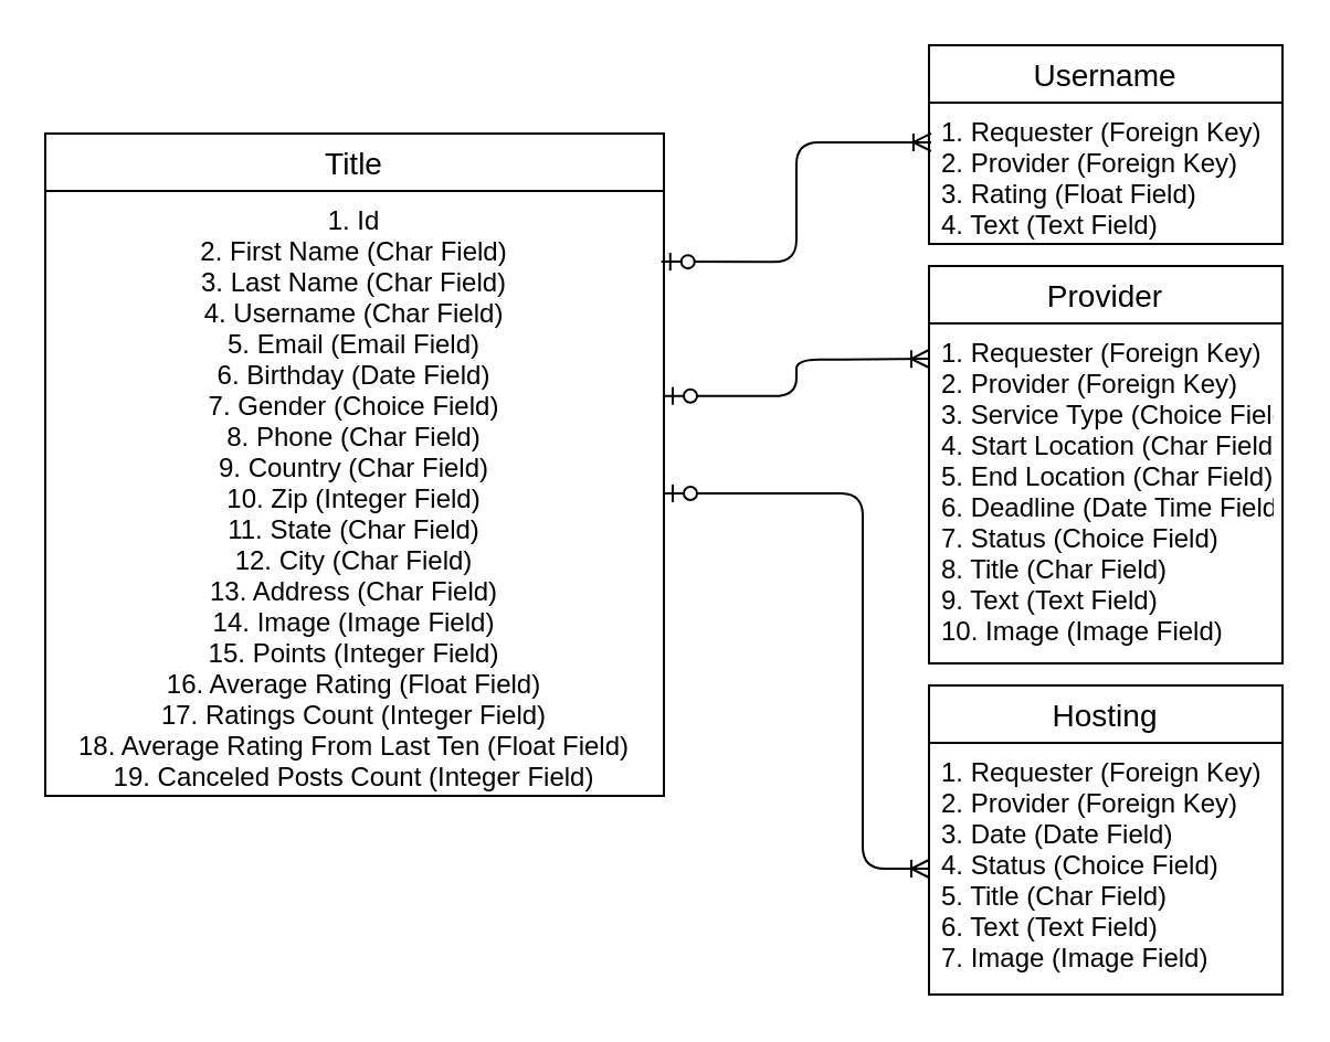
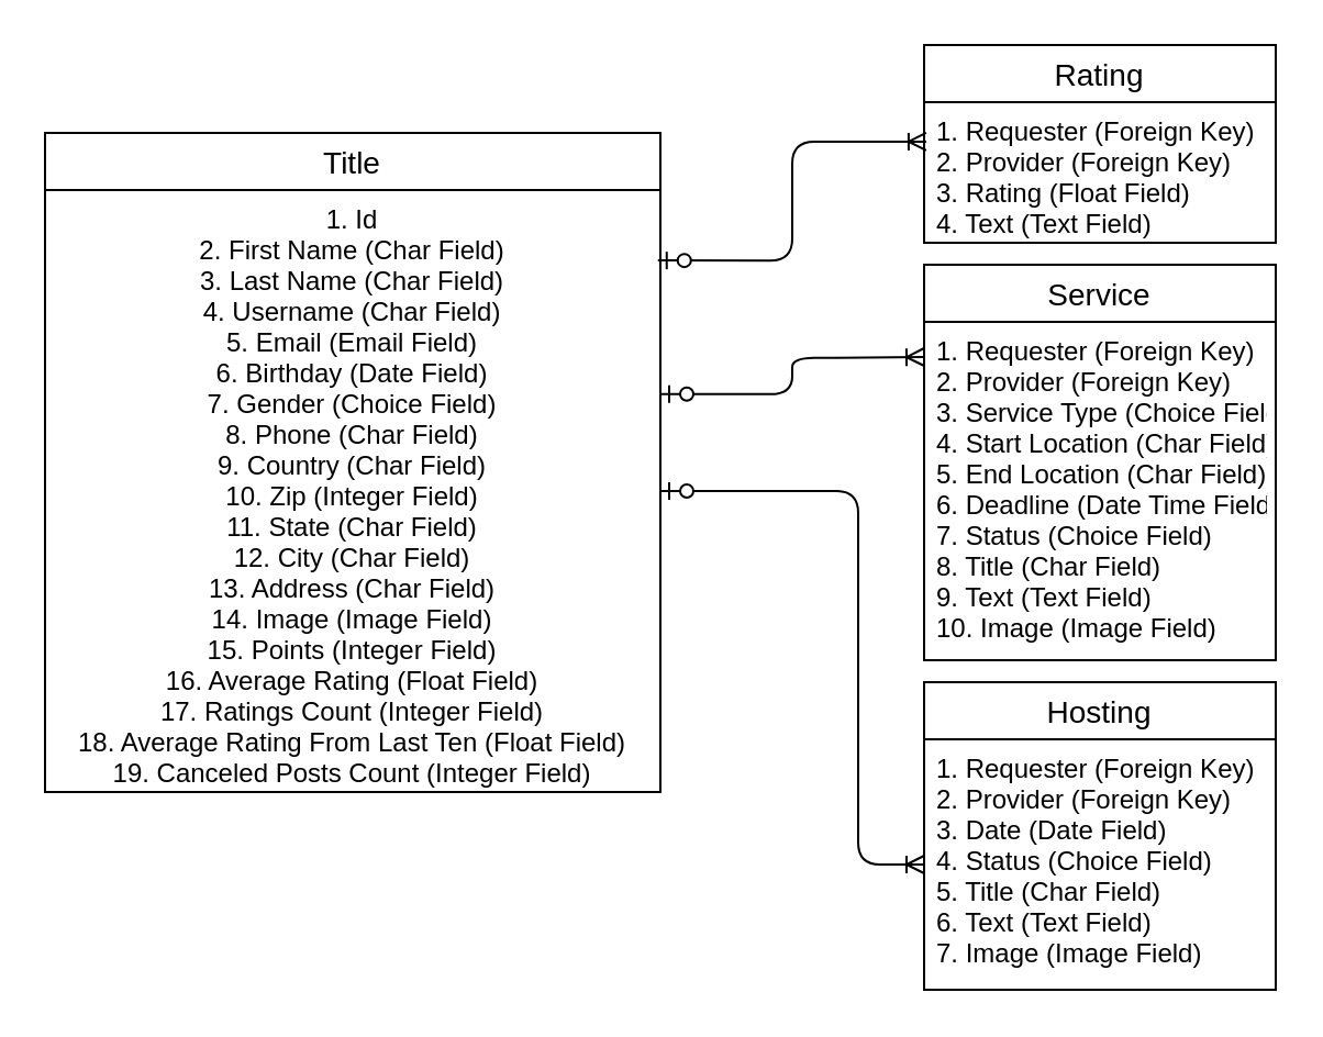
  <mxCell id="0" />
  <mxCell id="1" parent="0" />
  <mxCell id="2" value="Title" style="swimlane;fontStyle=0;childLayout=stackLayout;horizontal=1;startSize=26;horizontalStack=0;resizeParent=1;resizeParentMax=0;resizeLast=0;collapsible=1;marginBottom=0;align=center;fontSize=14;" parent="1" vertex="1"><mxGeometry x="20" y="60" width="280" height="300" as="geometry" /></mxCell>
  <mxCell id="3" value="1. Id&#10;2. First Name (Char Field)&#10;3. Last Name (Char Field)&#10;4. Username (Char Field)&#10;5. Email (Email Field)&#10;6. Birthday (Date Field)&#10;7. Gender (Choice Field)&#10;8. Phone (Char Field)&#10;9. Country (Char Field)&#10;10. Zip (Integer Field)&#10;11. State (Char Field)&#10;12. City (Char Field)&#10;13. Address (Char Field)&#10;14. Image (Image Field)&#10;15. Points (Integer Field)&#10;16. Average Rating (Float Field)&#10;17. Ratings Count (Integer Field)&#10;18. Average Rating From Last Ten (Float Field)&#10;19. Canceled Posts Count (Integer Field)&#10;" style="text;strokeColor=none;fillColor=none;spacingLeft=4;spacingRight=4;overflow=hidden;rotatable=0;points=[[0,0.5],[1,0.5]];portConstraint=eastwest;fontSize=12;align=center;" parent="2" vertex="1"><mxGeometry y="26" width="280" height="274" as="geometry" /></mxCell>
  <mxCell id="4" value="" style="edgeStyle=orthogonalEdgeStyle;fontSize=12;html=1;endArrow=ERoneToMany;startArrow=ERzeroToOne;exitX=0.996;exitY=0.117;exitDx=0;exitDy=0;exitPerimeter=0;entryX=0.006;entryY=0.281;entryDx=0;entryDy=0;entryPerimeter=0;" parent="1" source="3" target="6" edge="1"><mxGeometry width="100" height="100" relative="1" as="geometry"><mxPoint x="360" y="300" as="sourcePoint" /><mxPoint x="340" y="40" as="targetPoint" /></mxGeometry></mxCell>
- <mxCell id="5" value="Username" style="swimlane;fontStyle=0;childLayout=stackLayout;horizontal=1;startSize=26;horizontalStack=0;resizeParent=1;resizeParentMax=0;resizeLast=0;collapsible=1;marginBottom=0;align=center;fontSize=14;" parent="1" vertex="1"><mxGeometry x="420" width="160" height="90" as="geometry" y="20" /></mxCell>
+ <mxCell id="5" value="Rating" style="swimlane;fontStyle=0;childLayout=stackLayout;horizontal=1;startSize=26;horizontalStack=0;resizeParent=1;resizeParentMax=0;resizeLast=0;collapsible=1;marginBottom=0;align=center;fontSize=14;" parent="1" vertex="1"><mxGeometry x="420" width="160" height="90" as="geometry" y="20" /></mxCell>
  <mxCell id="6" value="1. Requester (Foreign Key)&#10;2. Provider (Foreign Key)&#10;3. Rating (Float Field)&#10;4. Text (Text Field)&#10;" style="text;strokeColor=none;fillColor=none;spacingLeft=4;spacingRight=4;overflow=hidden;rotatable=0;points=[[0,0.5],[1,0.5]];portConstraint=eastwest;fontSize=12;" parent="5" vertex="1"><mxGeometry y="26" width="160" height="64" as="geometry" /></mxCell>
- <mxCell id="7" value="Provider" style="swimlane;fontStyle=0;childLayout=stackLayout;horizontal=1;startSize=26;horizontalStack=0;resizeParent=1;resizeParentMax=0;resizeLast=0;collapsible=1;marginBottom=0;align=center;fontSize=14;" parent="1" vertex="1"><mxGeometry x="420" y="120" width="160" height="180" as="geometry" /></mxCell>
+ <mxCell id="7" value="Service" style="swimlane;fontStyle=0;childLayout=stackLayout;horizontal=1;startSize=26;horizontalStack=0;resizeParent=1;resizeParentMax=0;resizeLast=0;collapsible=1;marginBottom=0;align=center;fontSize=14;" parent="1" vertex="1"><mxGeometry x="420" y="120" width="160" height="180" as="geometry" /></mxCell>
  <mxCell id="8" value="1. Requester (Foreign Key)&#10;2. Provider (Foreign Key)&#10;3. Service Type (Choice Field)&#10;4. Start Location (Char Field)&#10;5. End Location (Char Field)&#10;6. Deadline (Date Time Field)&#10;7. Status (Choice Field)&#10;8. Title (Char Field)&#10;9. Text (Text Field)&#10;10. Image (Image Field)&#10;" style="text;strokeColor=none;fillColor=none;spacingLeft=4;spacingRight=4;overflow=hidden;rotatable=0;points=[[0,0.5],[1,0.5]];portConstraint=eastwest;fontSize=12;" parent="7" vertex="1"><mxGeometry y="26" width="160" height="154" as="geometry" /></mxCell>
  <mxCell id="9" value="Hosting" style="swimlane;fontStyle=0;childLayout=stackLayout;horizontal=1;startSize=26;horizontalStack=0;resizeParent=1;resizeParentMax=0;resizeLast=0;collapsible=1;marginBottom=0;align=center;fontSize=14;" parent="1" vertex="1"><mxGeometry x="420" y="310" width="160" height="140" as="geometry" /></mxCell>
  <mxCell id="10" value="1. Requester (Foreign Key)&#10;2. Provider (Foreign Key)&#10;3. Date (Date Field)&#10;4. Status (Choice Field)&#10;5. Title (Char Field)&#10;6. Text (Text Field)&#10;7. Image (Image Field)&#10;" style="text;strokeColor=none;fillColor=none;spacingLeft=4;spacingRight=4;overflow=hidden;rotatable=0;points=[[0,0.5],[1,0.5]];portConstraint=eastwest;fontSize=12;" parent="9" vertex="1"><mxGeometry y="26" width="160" height="114" as="geometry" /></mxCell>
  <mxCell id="11" value="" style="edgeStyle=orthogonalEdgeStyle;fontSize=12;html=1;endArrow=ERoneToMany;startArrow=ERzeroToOne;exitX=1;exitY=0.339;exitDx=0;exitDy=0;exitPerimeter=0;" parent="1" source="3" edge="1"><mxGeometry width="100" height="100" relative="1" as="geometry"><mxPoint x="440" y="420" as="sourcePoint" /><mxPoint x="420" y="162" as="targetPoint" /></mxGeometry></mxCell>
  <mxCell id="12" value="" style="edgeStyle=orthogonalEdgeStyle;fontSize=12;html=1;endArrow=ERoneToMany;startArrow=ERzeroToOne;entryX=0;entryY=0.5;entryDx=0;entryDy=0;exitX=1;exitY=0.5;exitDx=0;exitDy=0;" parent="1" source="3" target="10" edge="1"><mxGeometry width="100" height="100" relative="1" as="geometry"><mxPoint x="330" y="200" as="sourcePoint" /><mxPoint x="380" y="340" as="targetPoint" /><Array as="points"><mxPoint x="390" y="223" /><mxPoint x="390" y="393" /></Array></mxGeometry></mxCell>
